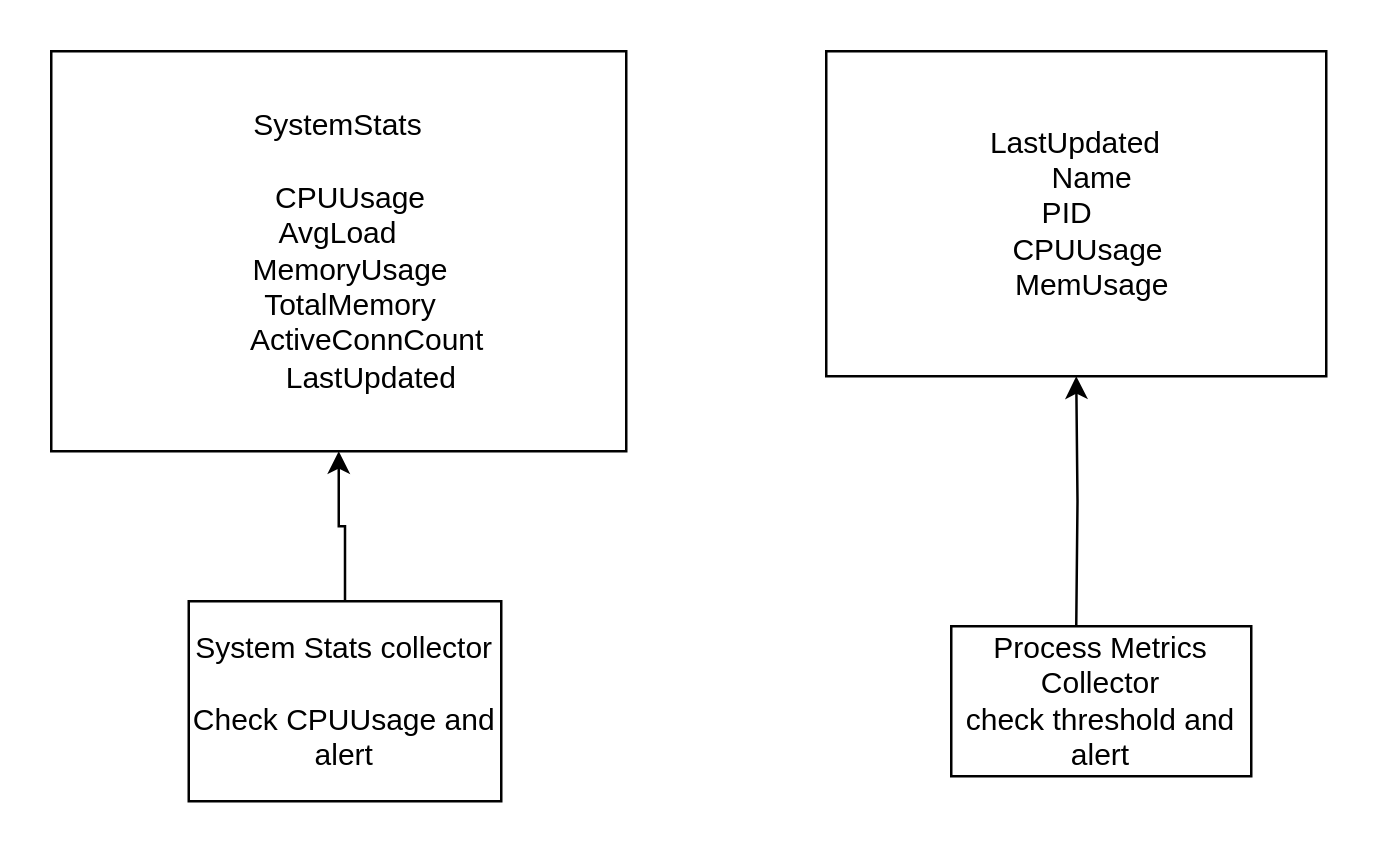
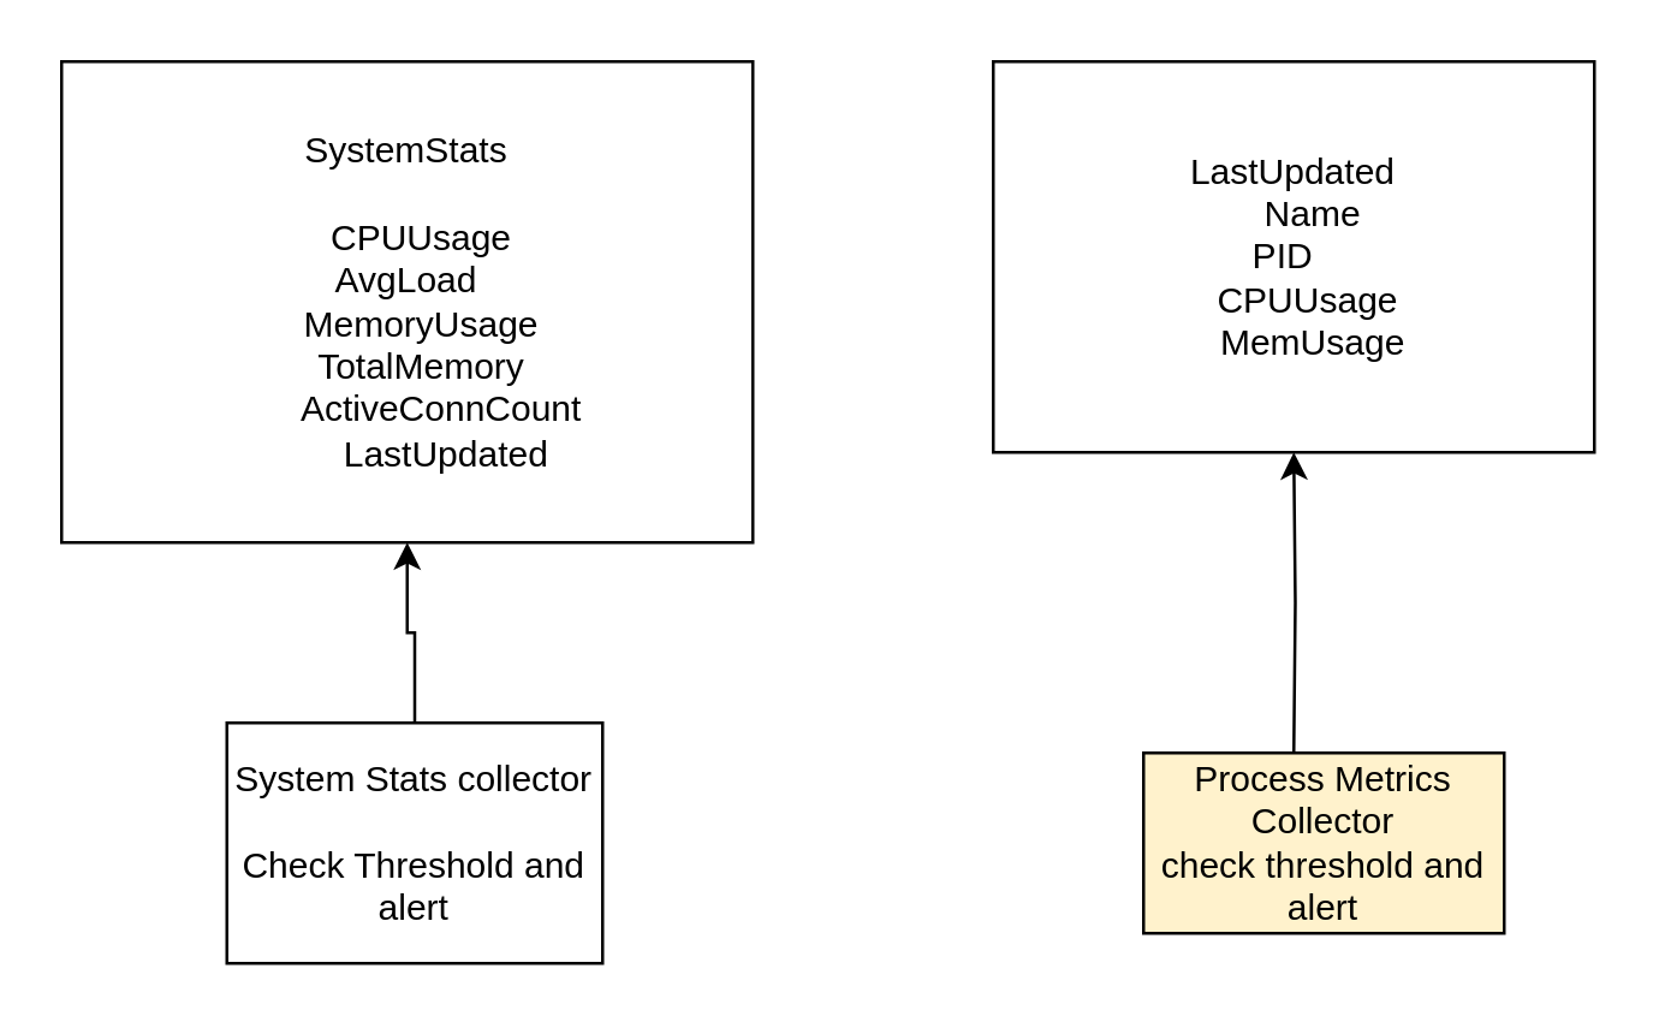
  <mxCell id="0" />
  <mxCell id="1" parent="0" />
  <mxCell id="2" value="SystemStats&lt;div&gt;&lt;br&gt;&lt;div&gt;&lt;div&gt;&amp;nbsp; &amp;nbsp; &amp;nbsp; CPUUsage&amp;nbsp; &amp;nbsp;&lt;/div&gt;&lt;div&gt;AvgLoad&lt;/div&gt;&lt;div&gt;&lt;span style=&quot;white-space: normal;&quot;&gt;&lt;span style=&quot;white-space:pre&quot;&gt;&#09;&lt;/span&gt;MemoryUsage&amp;nbsp; &amp;nbsp; &amp;nbsp;&lt;/span&gt;&lt;/div&gt;&lt;div&gt;&lt;span style=&quot;white-space: normal;&quot;&gt;&lt;span style=&quot;white-space:pre&quot;&gt;&#09;&lt;/span&gt;TotalMemory&amp;nbsp; &amp;nbsp; &amp;nbsp;&lt;/span&gt;&lt;/div&gt;&lt;div&gt;&lt;span style=&quot;white-space: normal;&quot;&gt;&lt;span style=&quot;white-space:pre&quot;&gt;&#09;&lt;/span&gt;ActiveConnCount&amp;nbsp;&lt;/span&gt;&lt;/div&gt;&lt;div&gt;&lt;span style=&quot;white-space: normal;&quot;&gt;&lt;span style=&quot;white-space:pre&quot;&gt;&#09;&lt;/span&gt;LastUpdated&lt;/span&gt;&lt;/div&gt;&lt;/div&gt;&lt;/div&gt;" style="rounded=0;whiteSpace=wrap;html=1;" vertex="1" parent="1"><mxGeometry x="20" y="20" width="230" height="160" as="geometry" /></mxCell>
  <mxCell id="3" value="" style="edgeStyle=orthogonalEdgeStyle;rounded=0;orthogonalLoop=1;jettySize=auto;html=1;" edge="1" parent="1" source="4" target="2"><mxGeometry relative="1" as="geometry" /></mxCell>
- <mxCell id="4" value="System Stats collector&lt;br&gt;&lt;br&gt;Check CPUUsage and alert" style="rounded=0;whiteSpace=wrap;html=1;" vertex="1" parent="1"><mxGeometry x="75" y="240" width="125" height="80" as="geometry" /></mxCell>
+ <mxCell id="4" value="System Stats collector&lt;br&gt;&lt;br&gt;Check Threshold and alert" style="rounded=0;whiteSpace=wrap;html=1;" vertex="1" parent="1"><mxGeometry x="75" y="240" width="125" height="80" as="geometry" /></mxCell>
  <mxCell id="5" value="LastUpdated&#10;    Name&#10;    PID      &#10;    CPUUsage &#10;    MemUsage" style="rounded=0;whiteSpace=wrap;html=1;" vertex="1" parent="1"><mxGeometry x="330" y="20" width="200" height="130" as="geometry" /></mxCell>
  <mxCell id="6" value="" style="edgeStyle=orthogonalEdgeStyle;rounded=0;orthogonalLoop=1;jettySize=auto;html=1;" edge="1" parent="1" target="5"><mxGeometry relative="1" as="geometry"><mxPoint x="430" y="250" as="sourcePoint" /></mxGeometry></mxCell>
- <mxCell id="7" value="&lt;span style=&quot;text-align: left;&quot;&gt;Process Metrics Collector&lt;/span&gt;&lt;br style=&quot;padding: 0px; margin: 0px; text-align: left;&quot;&gt;&lt;span style=&quot;text-align: left;&quot;&gt;check threshold and alert&lt;/span&gt;" style="rounded=0;whiteSpace=wrap;html=1;" vertex="1" parent="1"><mxGeometry x="380" y="250" width="120" height="60" as="geometry" /></mxCell>
+ <mxCell id="7" value="&lt;span style=&quot;text-align: left;&quot;&gt;Process Metrics Collector&lt;/span&gt;&lt;br style=&quot;padding: 0px; margin: 0px; text-align: left;&quot;&gt;&lt;span style=&quot;text-align: left;&quot;&gt;check threshold and alert&lt;/span&gt;" style="rounded=0;whiteSpace=wrap;html=1;fillColor=#fff2cc;" vertex="1" parent="1"><mxGeometry x="380" y="250" width="120" height="60" as="geometry" /></mxCell>
